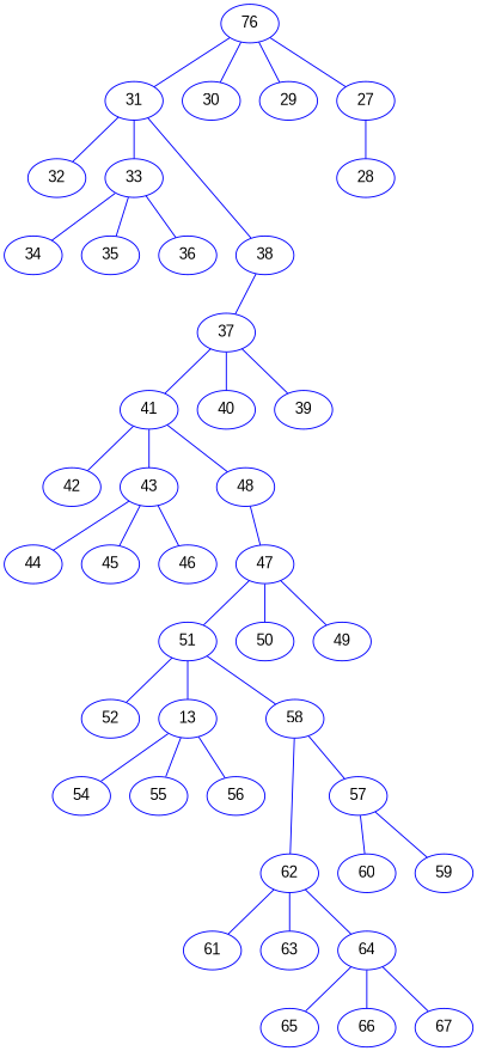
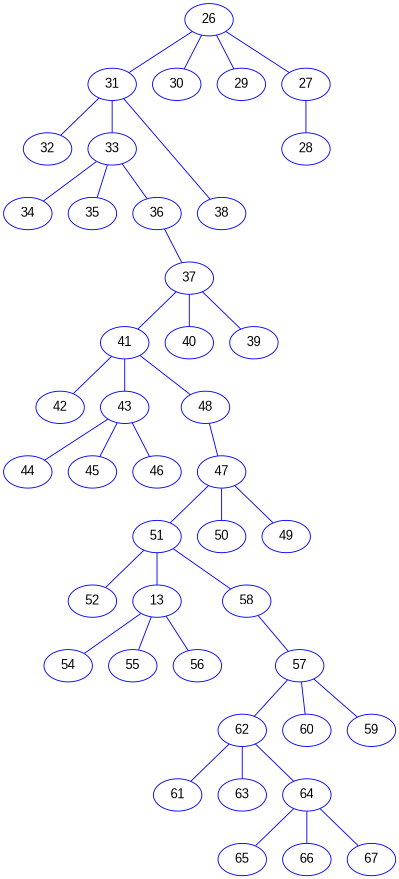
  strict graph {
    fontname="Liberation Sans"
    node [color=blue fontname="Liberation Sans"]
    edge [color=blue fontname="Liberation Sans"]
-   26 [label=76]
+   26
    31
    30
    29
    27
    32
    33
    38
    28
    34
    35
    36
    37
    41
    40
    39
    42
    43
    48
    44
    45
    46
    47
    51
    50
    49
    52
    n28 [label=13]
    58
    54
    55
    56
    57
    62
    60
    59
    61
    63
    64
    65
    66
    67
    26 -- 31
    26 -- 30
    26 -- 29
    26 -- 27
    31 -- 32
    31 -- 33
    31 -- 38
    27 -- 28
    33 -- 34
    33 -- 35
    33 -- 36
-   38 -- 37
+   36 -- 37
    37 -- 41
    37 -- 40
    37 -- 39
    41 -- 42
    41 -- 43
    41 -- 48
    43 -- 44
    43 -- 45
    43 -- 46
    48 -- 47
    47 -- 51
    47 -- 50
    47 -- 49
    51 -- 52
    51 -- n28
    51 -- 58
    n28 -- 54
    n28 -- 55
    n28 -- 56
    58 -- 57
-   58 -- 62
+   57 -- 62
    57 -- 60
    57 -- 59
    62 -- 61
    62 -- 63
    62 -- 64
    64 -- 65
    64 -- 66
    64 -- 67
  }
